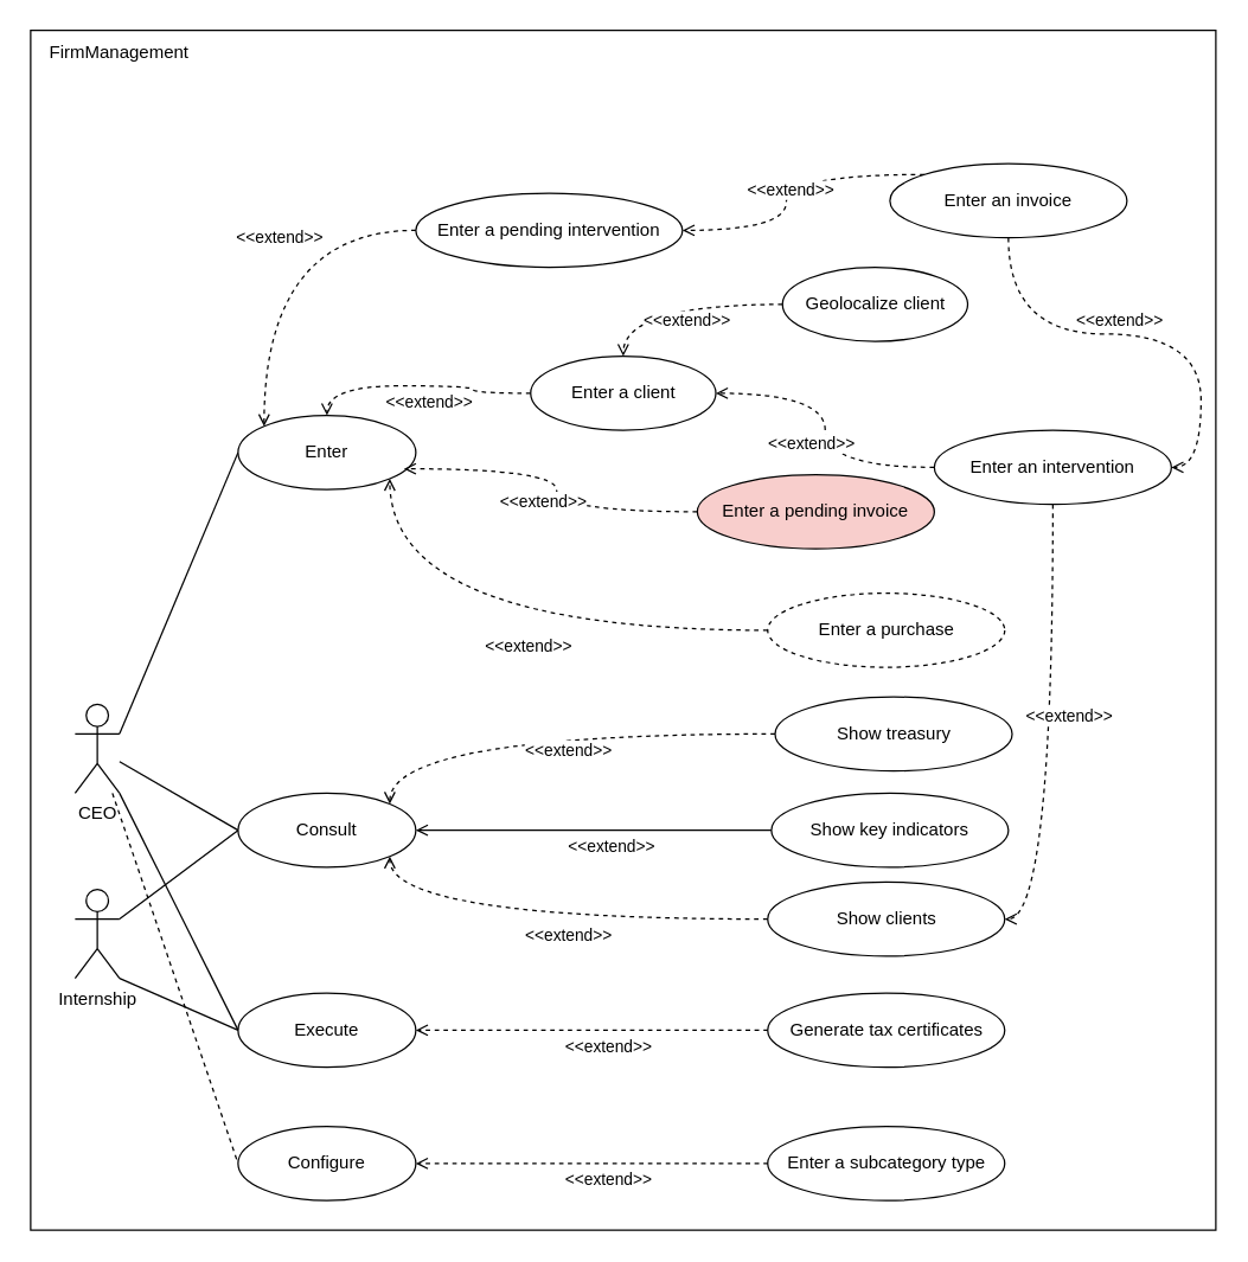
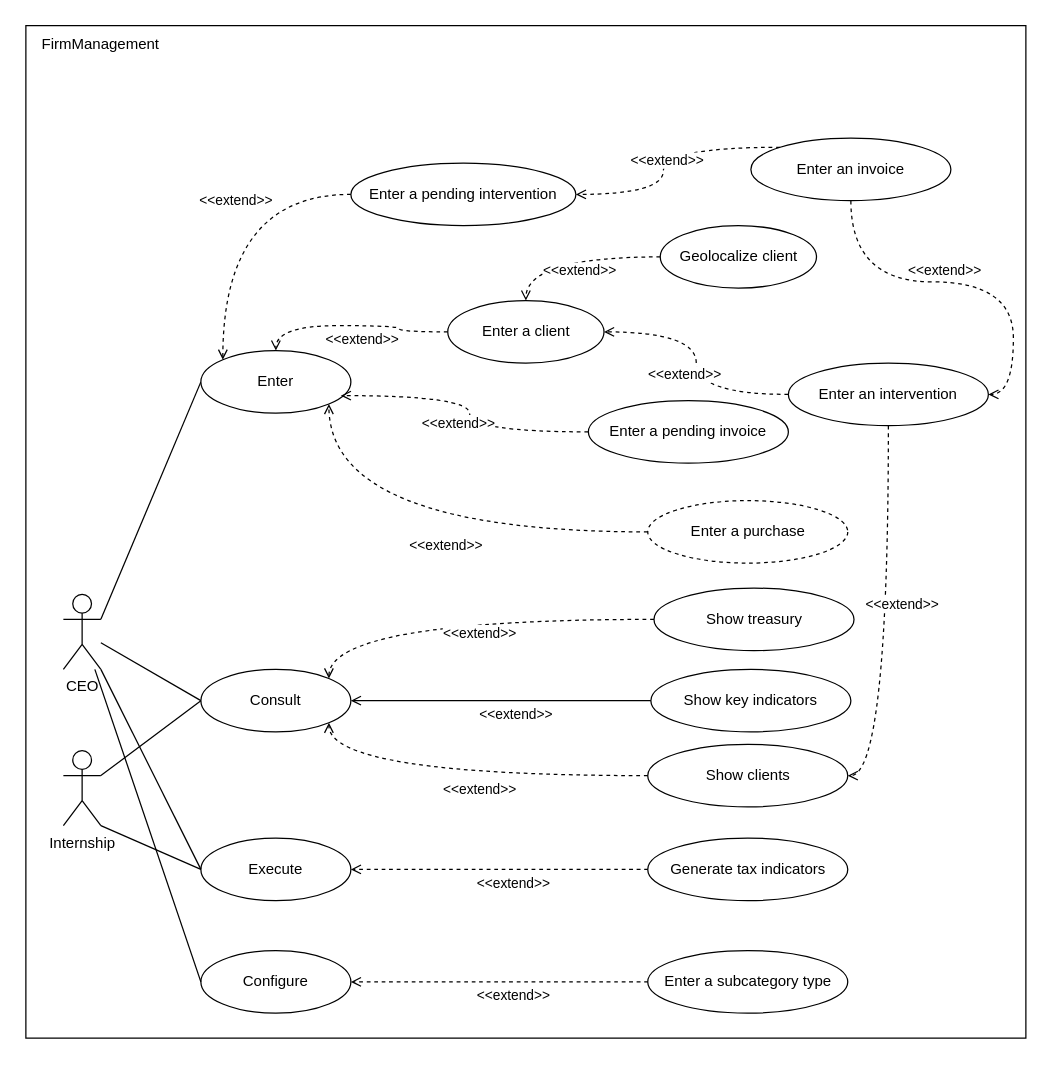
  <mxCell id="0" />
  <mxCell id="1" parent="0" />
  <mxCell id="2" value="" style="rounded=0;whiteSpace=wrap;html=1;" parent="1" vertex="1"><mxGeometry x="20" y="20" width="800" height="810" as="geometry" /></mxCell>
  <mxCell id="3" style="rounded=0;orthogonalLoop=1;jettySize=auto;html=1;entryX=0;entryY=0.5;entryDx=0;entryDy=0;endArrow=none;endFill=0;exitX=1;exitY=0.333;exitDx=0;exitDy=0;exitPerimeter=0;" parent="1" source="4" target="18" edge="1"><mxGeometry relative="1" as="geometry" /></mxCell>
  <mxCell id="4" value="CEO" style="shape=umlActor;verticalLabelPosition=bottom;verticalAlign=top;html=1;outlineConnect=0;fillColor=none;" parent="1" vertex="1"><mxGeometry x="50" y="475" width="30" height="60" as="geometry" /></mxCell>
  <mxCell id="5" style="edgeStyle=orthogonalEdgeStyle;orthogonalLoop=1;jettySize=auto;html=1;exitX=0;exitY=0.5;exitDx=0;exitDy=0;entryX=0.5;entryY=0;entryDx=0;entryDy=0;curved=1;endArrow=open;endFill=0;dashed=1;" parent="1" source="7" target="18" edge="1"><mxGeometry relative="1" as="geometry" /></mxCell>
  <mxCell id="6" value="&amp;lt;&amp;lt;extend&amp;gt;&amp;gt;" style="edgeLabel;html=1;align=center;verticalAlign=middle;resizable=0;points=[];" parent="5" vertex="1" connectable="0"><mxGeometry x="-0.091" y="10" relative="1" as="geometry"><mxPoint as="offset" /></mxGeometry></mxCell>
  <mxCell id="7" value="Enter a client" style="ellipse;whiteSpace=wrap;html=1;" parent="1" vertex="1"><mxGeometry x="357.5" y="240" width="125" height="50" as="geometry" /></mxCell>
  <mxCell id="8" value="Enter an intervention" style="ellipse;whiteSpace=wrap;html=1;" parent="1" vertex="1"><mxGeometry x="630" y="290" width="160" height="50" as="geometry" /></mxCell>
  <mxCell id="9" value="Enter an invoice" style="ellipse;whiteSpace=wrap;html=1;" parent="1" vertex="1"><mxGeometry x="600" y="110" width="160" height="50" as="geometry" /></mxCell>
  <mxCell id="10" value="Enter a purchase" style="ellipse;whiteSpace=wrap;html=1;dashed=1;" parent="1" vertex="1"><mxGeometry x="517.5" y="400" width="160" height="50" as="geometry" /></mxCell>
  <mxCell id="11" value="Enter a subcategory type" style="ellipse;whiteSpace=wrap;html=1;" parent="1" vertex="1"><mxGeometry x="517.5" y="760" width="160" height="50" as="geometry" /></mxCell>
  <mxCell id="12" value="Show treasury" style="ellipse;whiteSpace=wrap;html=1;" parent="1" vertex="1"><mxGeometry x="522.5" y="470" width="160" height="50" as="geometry" /></mxCell>
  <mxCell id="13" value="Show key indicators" style="ellipse;whiteSpace=wrap;html=1;" parent="1" vertex="1"><mxGeometry x="520" y="535" width="160" height="50" as="geometry" /></mxCell>
  <mxCell id="14" value="Show clients" style="ellipse;whiteSpace=wrap;html=1;" parent="1" vertex="1"><mxGeometry x="517.5" y="595" width="160" height="50" as="geometry" /></mxCell>
- <mxCell id="15" value="Generate tax certificates" style="ellipse;whiteSpace=wrap;html=1;" parent="1" vertex="1"><mxGeometry x="517.5" y="670" width="160" height="50" as="geometry" /></mxCell>
+ <mxCell id="15" value="Generate tax indicators" style="ellipse;whiteSpace=wrap;html=1;" parent="1" vertex="1"><mxGeometry x="517.5" y="670" width="160" height="50" as="geometry" /></mxCell>
  <mxCell id="16" value="Enter a pending intervention" style="ellipse;whiteSpace=wrap;html=1;" parent="1" vertex="1"><mxGeometry x="280" y="130" width="180" height="50" as="geometry" /></mxCell>
- <mxCell id="17" value="Enter a pending invoice" style="ellipse;whiteSpace=wrap;html=1;fillColor=#f8cecc;" parent="1" vertex="1"><mxGeometry x="470" y="320" width="160" height="50" as="geometry" /></mxCell>
+ <mxCell id="17" value="Enter a pending invoice" style="ellipse;whiteSpace=wrap;html=1;" parent="1" vertex="1"><mxGeometry x="470" y="320" width="160" height="50" as="geometry" /></mxCell>
  <mxCell id="18" value="Enter" style="ellipse;whiteSpace=wrap;html=1;" parent="1" vertex="1"><mxGeometry x="160" y="280" width="120" height="50" as="geometry" /></mxCell>
  <mxCell id="19" value="Consult" style="ellipse;whiteSpace=wrap;html=1;" parent="1" vertex="1"><mxGeometry x="160" y="535" width="120" height="50" as="geometry" /></mxCell>
  <mxCell id="20" value="Execute" style="ellipse;whiteSpace=wrap;html=1;" parent="1" vertex="1"><mxGeometry x="160" y="670" width="120" height="50" as="geometry" /></mxCell>
  <mxCell id="21" value="Configure" style="ellipse;whiteSpace=wrap;html=1;" parent="1" vertex="1"><mxGeometry x="160" y="760" width="120" height="50" as="geometry" /></mxCell>
  <mxCell id="22" style="edgeStyle=orthogonalEdgeStyle;orthogonalLoop=1;jettySize=auto;html=1;exitX=0;exitY=0.5;exitDx=0;exitDy=0;curved=1;endArrow=open;endFill=0;dashed=1;entryX=1;entryY=0.5;entryDx=0;entryDy=0;" parent="1" source="8" target="7" edge="1"><mxGeometry relative="1" as="geometry"><mxPoint x="530" y="225" as="sourcePoint" /><mxPoint x="490" y="270" as="targetPoint" /></mxGeometry></mxCell>
  <mxCell id="23" value="&amp;lt;&amp;lt;extend&amp;gt;&amp;gt;" style="edgeLabel;html=1;align=center;verticalAlign=middle;resizable=0;points=[];" parent="22" vertex="1" connectable="0"><mxGeometry x="-0.091" y="10" relative="1" as="geometry"><mxPoint as="offset" /></mxGeometry></mxCell>
  <mxCell id="24" style="edgeStyle=orthogonalEdgeStyle;orthogonalLoop=1;jettySize=auto;html=1;exitX=0;exitY=0.5;exitDx=0;exitDy=0;curved=1;endArrow=open;endFill=0;dashed=1;entryX=0;entryY=0;entryDx=0;entryDy=0;" parent="1" source="16" target="18" edge="1"><mxGeometry relative="1" as="geometry"><mxPoint x="530" y="285" as="sourcePoint" /><mxPoint x="310" y="290" as="targetPoint" /></mxGeometry></mxCell>
  <mxCell id="25" value="&amp;lt;&amp;lt;extend&amp;gt;&amp;gt;" style="edgeLabel;html=1;align=center;verticalAlign=middle;resizable=0;points=[];" parent="24" vertex="1" connectable="0"><mxGeometry x="-0.091" y="10" relative="1" as="geometry"><mxPoint as="offset" /></mxGeometry></mxCell>
  <mxCell id="26" style="edgeStyle=orthogonalEdgeStyle;orthogonalLoop=1;jettySize=auto;html=1;exitX=0.5;exitY=1;exitDx=0;exitDy=0;curved=1;endArrow=open;endFill=0;dashed=1;entryX=1;entryY=0.5;entryDx=0;entryDy=0;" parent="1" source="9" target="8" edge="1"><mxGeometry relative="1" as="geometry"><mxPoint x="520" y="345" as="sourcePoint" /><mxPoint x="293" y="308" as="targetPoint" /></mxGeometry></mxCell>
  <mxCell id="27" value="&amp;lt;&amp;lt;extend&amp;gt;&amp;gt;" style="edgeLabel;html=1;align=center;verticalAlign=middle;resizable=0;points=[];" parent="26" vertex="1" connectable="0"><mxGeometry x="-0.091" y="10" relative="1" as="geometry"><mxPoint as="offset" /></mxGeometry></mxCell>
  <mxCell id="28" style="edgeStyle=orthogonalEdgeStyle;orthogonalLoop=1;jettySize=auto;html=1;exitX=0;exitY=0.5;exitDx=0;exitDy=0;curved=1;endArrow=open;endFill=0;dashed=1;entryX=0.933;entryY=0.72;entryDx=0;entryDy=0;entryPerimeter=0;" parent="1" source="17" target="18" edge="1"><mxGeometry relative="1" as="geometry"><mxPoint x="510" y="405" as="sourcePoint" /><mxPoint x="293" y="308" as="targetPoint" /></mxGeometry></mxCell>
  <mxCell id="29" value="&amp;lt;&amp;lt;extend&amp;gt;&amp;gt;" style="edgeLabel;html=1;align=center;verticalAlign=middle;resizable=0;points=[];" parent="28" vertex="1" connectable="0"><mxGeometry x="-0.091" y="10" relative="1" as="geometry"><mxPoint as="offset" /></mxGeometry></mxCell>
  <mxCell id="30" style="edgeStyle=orthogonalEdgeStyle;orthogonalLoop=1;jettySize=auto;html=1;exitX=0;exitY=0.5;exitDx=0;exitDy=0;curved=1;endArrow=open;endFill=0;dashed=1;entryX=1;entryY=1;entryDx=0;entryDy=0;" parent="1" source="10" target="18" edge="1"><mxGeometry relative="1" as="geometry"><mxPoint x="487" y="503" as="sourcePoint" /><mxPoint x="280" y="310" as="targetPoint" /></mxGeometry></mxCell>
  <mxCell id="31" value="&amp;lt;&amp;lt;extend&amp;gt;&amp;gt;" style="edgeLabel;html=1;align=center;verticalAlign=middle;resizable=0;points=[];" parent="30" vertex="1" connectable="0"><mxGeometry x="-0.091" y="10" relative="1" as="geometry"><mxPoint as="offset" /></mxGeometry></mxCell>
  <mxCell id="32" style="edgeStyle=orthogonalEdgeStyle;orthogonalLoop=1;jettySize=auto;html=1;exitX=0;exitY=0.5;exitDx=0;exitDy=0;curved=1;endArrow=open;endFill=0;dashed=1;entryX=1;entryY=0;entryDx=0;entryDy=0;" parent="1" source="12" target="19" edge="1"><mxGeometry relative="1" as="geometry"><mxPoint x="540" y="430" as="sourcePoint" /><mxPoint x="292" y="333" as="targetPoint" /></mxGeometry></mxCell>
  <mxCell id="33" value="&amp;lt;&amp;lt;extend&amp;gt;&amp;gt;" style="edgeLabel;html=1;align=center;verticalAlign=middle;resizable=0;points=[];" parent="32" vertex="1" connectable="0"><mxGeometry x="-0.091" y="10" relative="1" as="geometry"><mxPoint as="offset" /></mxGeometry></mxCell>
  <mxCell id="34" style="edgeStyle=orthogonalEdgeStyle;orthogonalLoop=1;jettySize=auto;html=1;exitX=0;exitY=0.5;exitDx=0;exitDy=0;curved=1;endArrow=open;endFill=0;dashed=0;entryX=1;entryY=0.5;entryDx=0;entryDy=0;" parent="1" source="13" target="19" edge="1"><mxGeometry relative="1" as="geometry"><mxPoint x="528" y="505" as="sourcePoint" /><mxPoint x="290" y="525" as="targetPoint" /></mxGeometry></mxCell>
  <mxCell id="35" value="&amp;lt;&amp;lt;extend&amp;gt;&amp;gt;" style="edgeLabel;html=1;align=center;verticalAlign=middle;resizable=0;points=[];" parent="34" vertex="1" connectable="0"><mxGeometry x="-0.091" y="10" relative="1" as="geometry"><mxPoint as="offset" /></mxGeometry></mxCell>
  <mxCell id="36" style="edgeStyle=orthogonalEdgeStyle;orthogonalLoop=1;jettySize=auto;html=1;exitX=0;exitY=0.5;exitDx=0;exitDy=0;curved=1;endArrow=open;endFill=0;dashed=1;entryX=1;entryY=1;entryDx=0;entryDy=0;" parent="1" source="14" target="19" edge="1"><mxGeometry relative="1" as="geometry"><mxPoint x="538" y="570" as="sourcePoint" /><mxPoint x="272" y="543" as="targetPoint" /></mxGeometry></mxCell>
  <mxCell id="37" value="&amp;lt;&amp;lt;extend&amp;gt;&amp;gt;" style="edgeLabel;html=1;align=center;verticalAlign=middle;resizable=0;points=[];" parent="36" vertex="1" connectable="0"><mxGeometry x="-0.091" y="10" relative="1" as="geometry"><mxPoint as="offset" /></mxGeometry></mxCell>
  <mxCell id="38" style="edgeStyle=orthogonalEdgeStyle;orthogonalLoop=1;jettySize=auto;html=1;exitX=0;exitY=0.5;exitDx=0;exitDy=0;curved=1;endArrow=open;endFill=0;dashed=1;entryX=1;entryY=0.5;entryDx=0;entryDy=0;" parent="1" source="15" target="20" edge="1"><mxGeometry relative="1" as="geometry"><mxPoint x="538" y="640" as="sourcePoint" /><mxPoint x="282" y="598" as="targetPoint" /></mxGeometry></mxCell>
  <mxCell id="39" value="&amp;lt;&amp;lt;extend&amp;gt;&amp;gt;" style="edgeLabel;html=1;align=center;verticalAlign=middle;resizable=0;points=[];" parent="38" vertex="1" connectable="0"><mxGeometry x="-0.091" y="10" relative="1" as="geometry"><mxPoint as="offset" /></mxGeometry></mxCell>
  <mxCell id="40" style="edgeStyle=orthogonalEdgeStyle;orthogonalLoop=1;jettySize=auto;html=1;exitX=0;exitY=0.5;exitDx=0;exitDy=0;curved=1;endArrow=open;endFill=0;dashed=1;entryX=1;entryY=0.5;entryDx=0;entryDy=0;" parent="1" source="11" target="21" edge="1"><mxGeometry relative="1" as="geometry"><mxPoint x="528" y="775" as="sourcePoint" /><mxPoint x="292" y="827" as="targetPoint" /></mxGeometry></mxCell>
  <mxCell id="41" value="&amp;lt;&amp;lt;extend&amp;gt;&amp;gt;" style="edgeLabel;html=1;align=center;verticalAlign=middle;resizable=0;points=[];" parent="40" vertex="1" connectable="0"><mxGeometry x="-0.091" y="10" relative="1" as="geometry"><mxPoint as="offset" /></mxGeometry></mxCell>
  <mxCell id="42" style="rounded=0;orthogonalLoop=1;jettySize=auto;html=1;entryX=0;entryY=0.5;entryDx=0;entryDy=0;endArrow=none;endFill=0;" parent="1" source="4" target="19" edge="1"><mxGeometry relative="1" as="geometry"><mxPoint x="80" y="370" as="sourcePoint" /><mxPoint x="170" y="315" as="targetPoint" /></mxGeometry></mxCell>
  <mxCell id="43" style="rounded=0;orthogonalLoop=1;jettySize=auto;html=1;entryX=0;entryY=0.5;entryDx=0;entryDy=0;endArrow=none;endFill=0;" parent="1" source="4" target="20" edge="1"><mxGeometry relative="1" as="geometry"><mxPoint x="80" y="407" as="sourcePoint" /><mxPoint x="170" y="570" as="targetPoint" /></mxGeometry></mxCell>
- <mxCell id="44" style="rounded=0;orthogonalLoop=1;jettySize=auto;html=1;entryX=0;entryY=0.5;entryDx=0;entryDy=0;endArrow=none;endFill=0;dashed=1;" parent="1" source="4" target="21" edge="1"><mxGeometry relative="1" as="geometry"><mxPoint x="90" y="417" as="sourcePoint" /><mxPoint x="180" y="580" as="targetPoint" /></mxGeometry></mxCell>
+ <mxCell id="44" style="rounded=0;orthogonalLoop=1;jettySize=auto;html=1;entryX=0;entryY=0.5;entryDx=0;entryDy=0;endArrow=none;endFill=0;" parent="1" source="4" target="21" edge="1"><mxGeometry relative="1" as="geometry"><mxPoint x="90" y="417" as="sourcePoint" /><mxPoint x="180" y="580" as="targetPoint" /></mxGeometry></mxCell>
  <mxCell id="45" value="FirmManagement" style="text;html=1;strokeColor=none;fillColor=none;align=center;verticalAlign=middle;whiteSpace=wrap;rounded=0;" parent="1" vertex="1"><mxGeometry x="50" y="20" width="60" height="30" as="geometry" /></mxCell>
  <mxCell id="46" value="Geolocalize client" style="ellipse;whiteSpace=wrap;html=1;" parent="1" vertex="1"><mxGeometry x="527.5" y="180" width="125" height="50" as="geometry" /></mxCell>
  <mxCell id="47" style="edgeStyle=orthogonalEdgeStyle;orthogonalLoop=1;jettySize=auto;html=1;exitX=0;exitY=0.5;exitDx=0;exitDy=0;entryX=0.5;entryY=0;entryDx=0;entryDy=0;curved=1;endArrow=open;endFill=0;dashed=1;" parent="1" source="46" target="7" edge="1"><mxGeometry relative="1" as="geometry"><mxPoint x="260" y="195" as="sourcePoint" /><mxPoint x="230" y="290" as="targetPoint" /></mxGeometry></mxCell>
  <mxCell id="48" value="&amp;lt;&amp;lt;extend&amp;gt;&amp;gt;" style="edgeLabel;html=1;align=center;verticalAlign=middle;resizable=0;points=[];" parent="47" vertex="1" connectable="0"><mxGeometry x="-0.091" y="10" relative="1" as="geometry"><mxPoint as="offset" /></mxGeometry></mxCell>
  <mxCell id="49" style="edgeStyle=orthogonalEdgeStyle;orthogonalLoop=1;jettySize=auto;html=1;exitX=0;exitY=0;exitDx=0;exitDy=0;curved=1;endArrow=open;endFill=0;dashed=1;entryX=1;entryY=0.5;entryDx=0;entryDy=0;" parent="1" source="9" target="16" edge="1"><mxGeometry relative="1" as="geometry"><mxPoint x="688" y="215" as="sourcePoint" /><mxPoint x="610" y="135" as="targetPoint" /></mxGeometry></mxCell>
  <mxCell id="50" value="&amp;lt;&amp;lt;extend&amp;gt;&amp;gt;" style="edgeLabel;html=1;align=center;verticalAlign=middle;resizable=0;points=[];" parent="49" vertex="1" connectable="0"><mxGeometry x="-0.091" y="10" relative="1" as="geometry"><mxPoint as="offset" /></mxGeometry></mxCell>
  <mxCell id="51" style="edgeStyle=orthogonalEdgeStyle;orthogonalLoop=1;jettySize=auto;html=1;exitX=0.5;exitY=1;exitDx=0;exitDy=0;curved=1;endArrow=open;endFill=0;dashed=1;entryX=1;entryY=0.5;entryDx=0;entryDy=0;" parent="1" source="8" target="14" edge="1"><mxGeometry relative="1" as="geometry"><mxPoint x="670" y="175" as="sourcePoint" /><mxPoint x="610" y="135" as="targetPoint" /></mxGeometry></mxCell>
  <mxCell id="52" value="&amp;lt;&amp;lt;extend&amp;gt;&amp;gt;" style="edgeLabel;html=1;align=center;verticalAlign=middle;resizable=0;points=[];" parent="51" vertex="1" connectable="0"><mxGeometry x="-0.091" y="10" relative="1" as="geometry"><mxPoint as="offset" /></mxGeometry></mxCell>
  <mxCell id="53" style="rounded=0;orthogonalLoop=1;jettySize=auto;html=1;exitX=1;exitY=0.333;exitDx=0;exitDy=0;exitPerimeter=0;endArrow=none;endFill=0;" edge="1" parent="1" source="55"><mxGeometry relative="1" as="geometry"><mxPoint x="160" y="560" as="targetPoint" /></mxGeometry></mxCell>
  <mxCell id="54" style="orthogonalLoop=1;jettySize=auto;html=1;exitX=1;exitY=1;exitDx=0;exitDy=0;exitPerimeter=0;entryX=0;entryY=0.5;entryDx=0;entryDy=0;rounded=0;endArrow=none;endFill=0;" edge="1" parent="1" source="55" target="20"><mxGeometry relative="1" as="geometry" /></mxCell>
  <mxCell id="55" value="Internship" style="shape=umlActor;verticalLabelPosition=bottom;verticalAlign=top;html=1;outlineConnect=0;fillColor=none;" vertex="1" parent="1"><mxGeometry x="50" y="600" width="30" height="60" as="geometry" /></mxCell>
